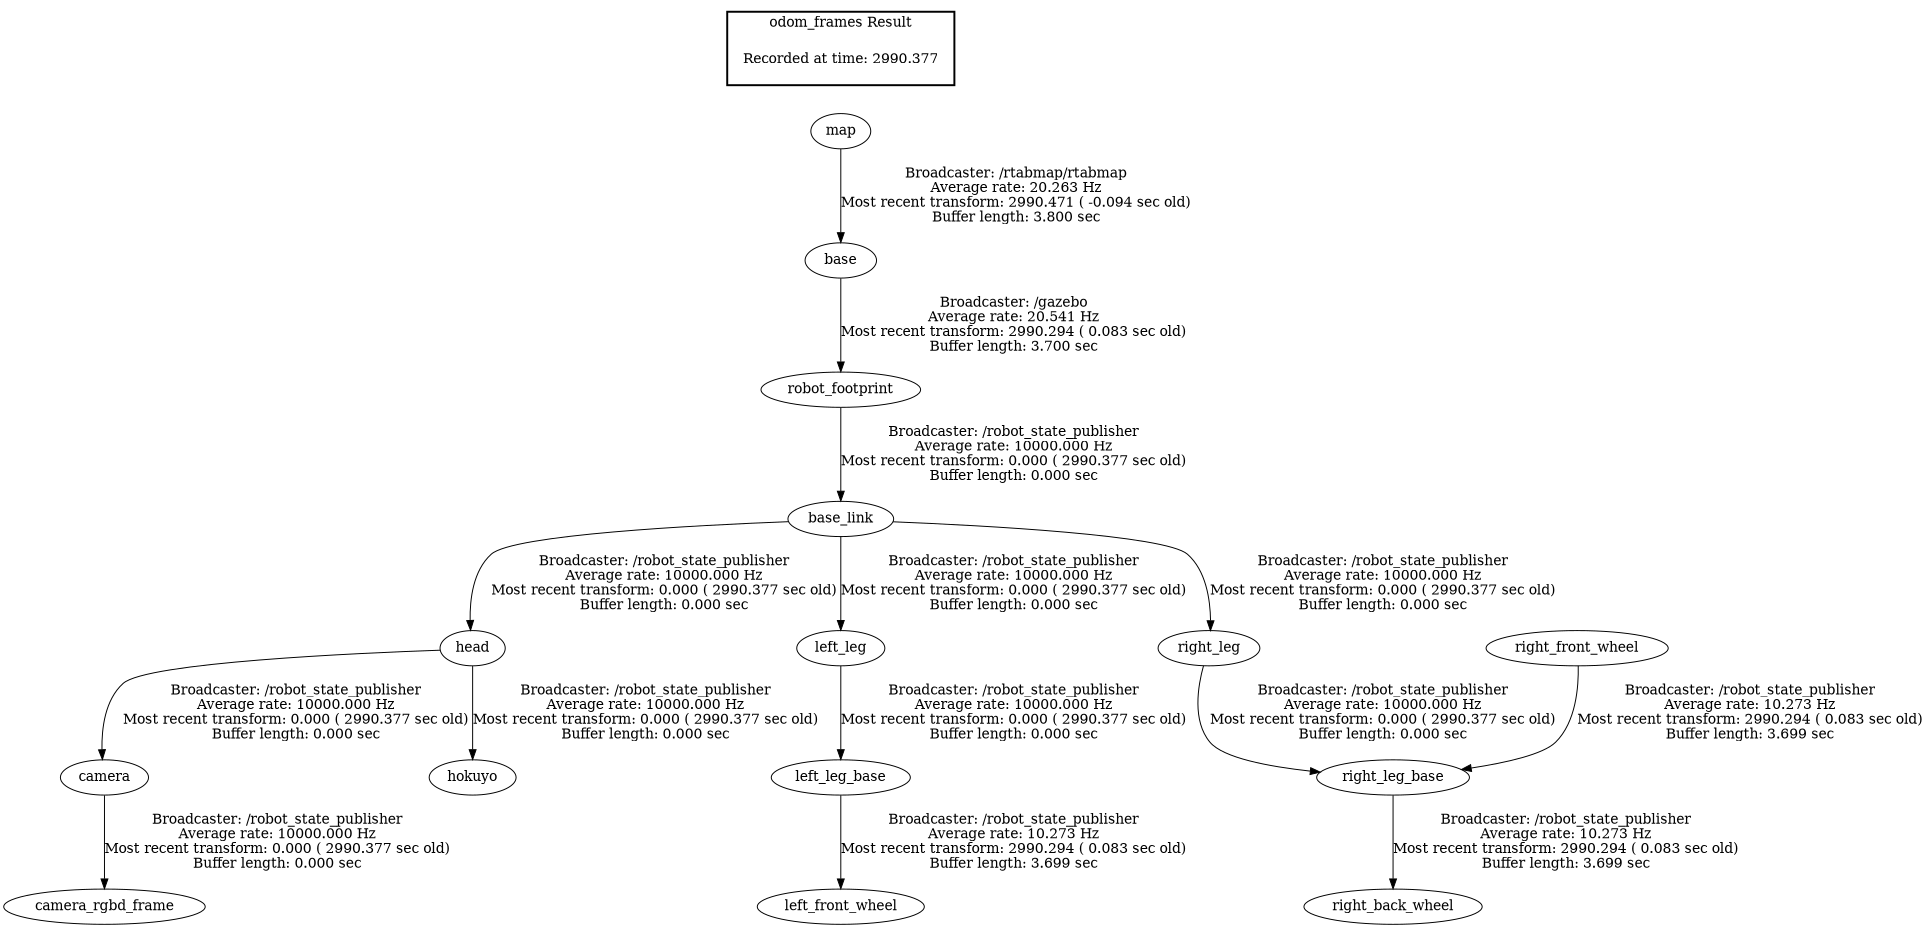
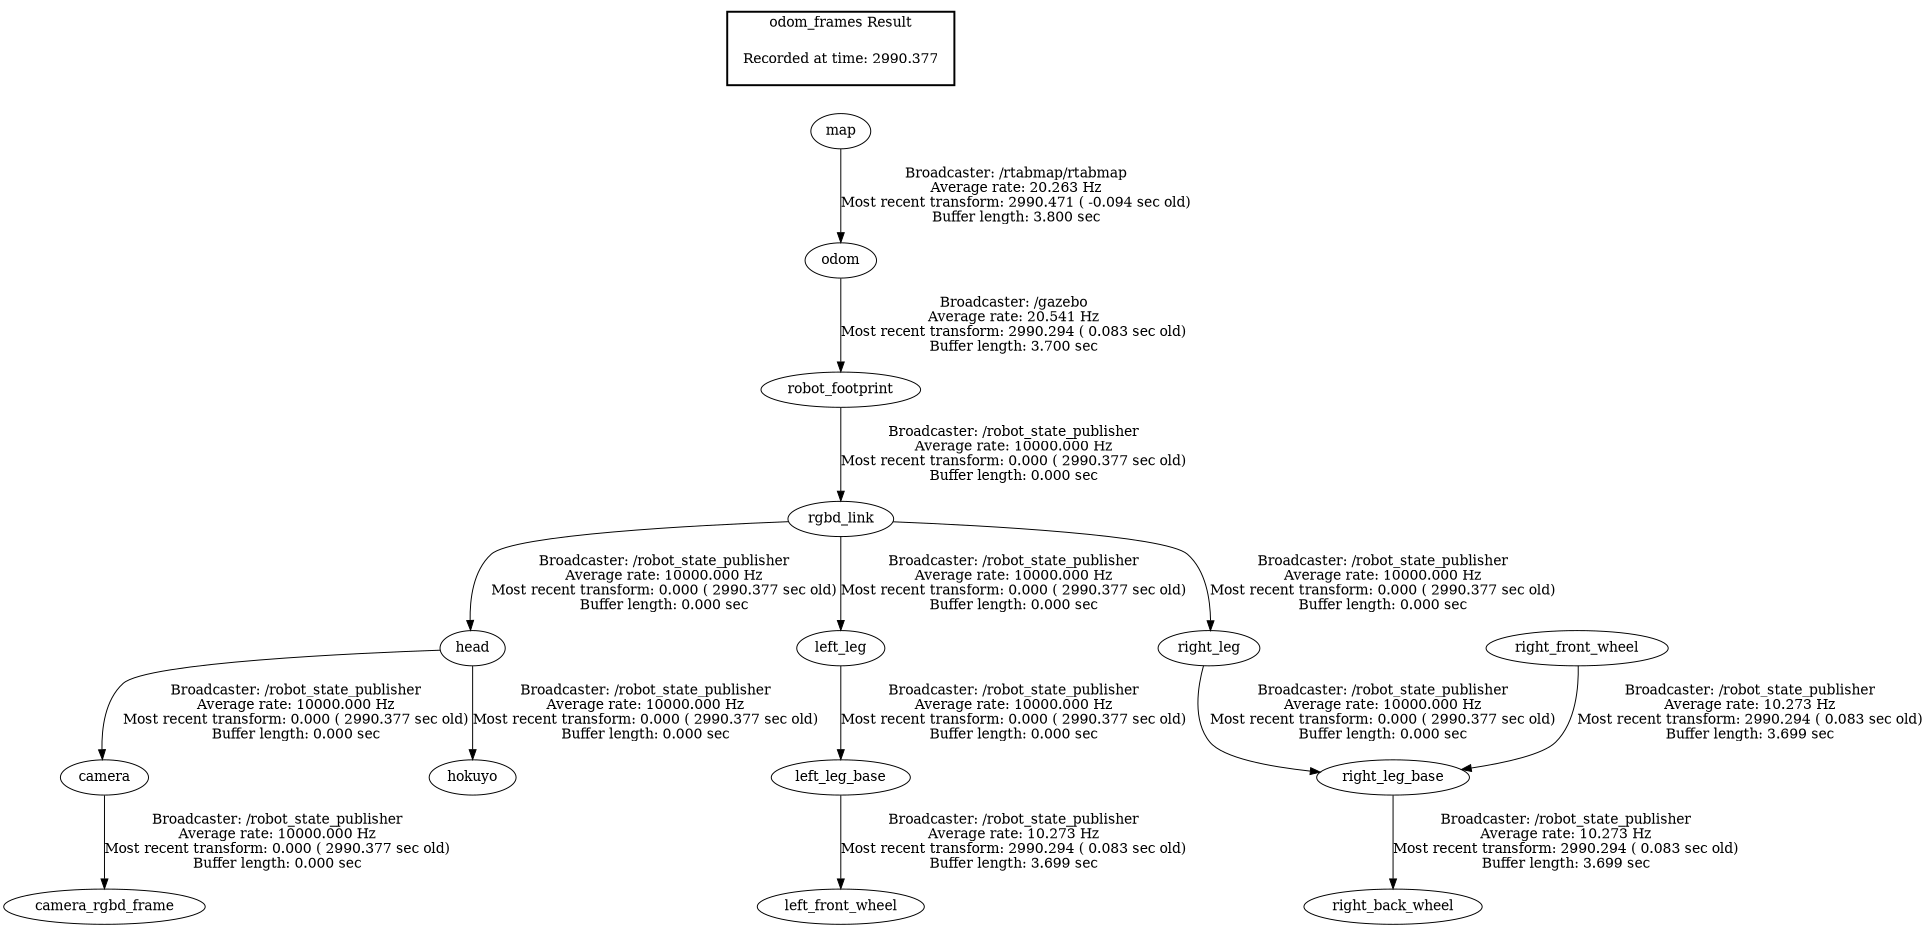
  digraph {
    "Recorded at time: 2990.377" [shape=plaintext]
    map
    robot_footprint
-   base_link
+   base_link [label=rgbd_link]
    head
    left_leg
    right_leg
    camera
    hokuyo
    left_leg_base
    right_leg_base
-   odom [label=base]
+   odom
    camera_rgbd_frame
    left_front_wheel
    right_back_wheel
    right_front_wheel
    subgraph cluster_1 {
      color=black
      label="odom_frames Result"
      style=bold
      "Recorded at time: 2990.377"
    }
    "Recorded at time: 2990.377" -> map [style=invis]
    map -> odom [label="Broadcaster: /rtabmap/rtabmap\nAverage rate: 20.263 Hz\nMost recent transform: 2990.471 ( -0.094 sec old)\nBuffer length: 3.800 sec\n"]
    robot_footprint -> base_link [label="Broadcaster: /robot_state_publisher\nAverage rate: 10000.000 Hz\nMost recent transform: 0.000 ( 2990.377 sec old)\nBuffer length: 0.000 sec\n"]
    base_link -> head [label="Broadcaster: /robot_state_publisher\nAverage rate: 10000.000 Hz\nMost recent transform: 0.000 ( 2990.377 sec old)\nBuffer length: 0.000 sec\n"]
    base_link -> left_leg [label="Broadcaster: /robot_state_publisher\nAverage rate: 10000.000 Hz\nMost recent transform: 0.000 ( 2990.377 sec old)\nBuffer length: 0.000 sec\n"]
    base_link -> right_leg [label="Broadcaster: /robot_state_publisher\nAverage rate: 10000.000 Hz\nMost recent transform: 0.000 ( 2990.377 sec old)\nBuffer length: 0.000 sec\n"]
    head -> camera [label="Broadcaster: /robot_state_publisher\nAverage rate: 10000.000 Hz\nMost recent transform: 0.000 ( 2990.377 sec old)\nBuffer length: 0.000 sec\n"]
    head -> hokuyo [label="Broadcaster: /robot_state_publisher\nAverage rate: 10000.000 Hz\nMost recent transform: 0.000 ( 2990.377 sec old)\nBuffer length: 0.000 sec\n"]
    left_leg -> left_leg_base [label="Broadcaster: /robot_state_publisher\nAverage rate: 10000.000 Hz\nMost recent transform: 0.000 ( 2990.377 sec old)\nBuffer length: 0.000 sec\n"]
    right_leg -> right_leg_base [label="Broadcaster: /robot_state_publisher\nAverage rate: 10000.000 Hz\nMost recent transform: 0.000 ( 2990.377 sec old)\nBuffer length: 0.000 sec\n"]
    camera -> camera_rgbd_frame [label="Broadcaster: /robot_state_publisher\nAverage rate: 10000.000 Hz\nMost recent transform: 0.000 ( 2990.377 sec old)\nBuffer length: 0.000 sec\n"]
    left_leg_base -> left_front_wheel [label="Broadcaster: /robot_state_publisher\nAverage rate: 10.273 Hz\nMost recent transform: 2990.294 ( 0.083 sec old)\nBuffer length: 3.699 sec\n"]
    right_leg_base -> right_back_wheel [label="Broadcaster: /robot_state_publisher\nAverage rate: 10.273 Hz\nMost recent transform: 2990.294 ( 0.083 sec old)\nBuffer length: 3.699 sec\n"]
    odom -> robot_footprint [label="Broadcaster: /gazebo\nAverage rate: 20.541 Hz\nMost recent transform: 2990.294 ( 0.083 sec old)\nBuffer length: 3.700 sec\n"]
    right_front_wheel -> right_leg_base [label="Broadcaster: /robot_state_publisher\nAverage rate: 10.273 Hz\nMost recent transform: 2990.294 ( 0.083 sec old)\nBuffer length: 3.699 sec\n"]
  }
